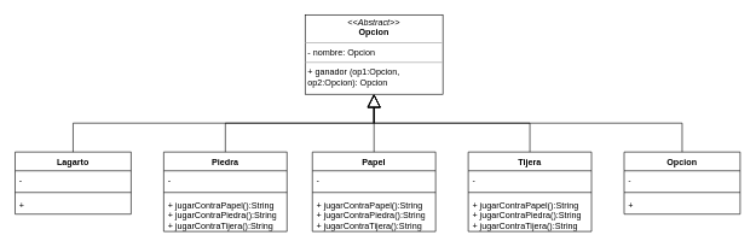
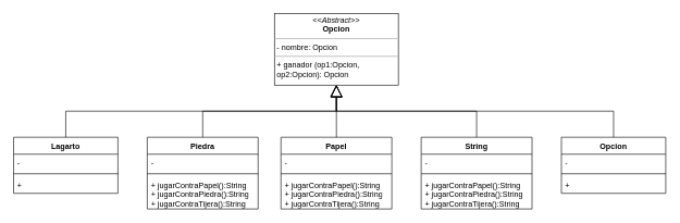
  <mxCell id="0" />
  <mxCell id="1" parent="0" />
  <mxCell id="2" value="&lt;p style=&quot;margin:0px;margin-top:4px;text-align:center;&quot;&gt;&lt;i&gt;&amp;lt;&amp;lt;Abstract&amp;gt;&amp;gt;&lt;/i&gt;&lt;br&gt;&lt;b&gt;Opcion&lt;/b&gt;&lt;/p&gt;&lt;hr size=&quot;1&quot;&gt;&lt;p style=&quot;margin:0px;margin-left:4px;&quot;&gt;- nombre: Opcion&lt;br&gt;&lt;/p&gt;&lt;hr size=&quot;1&quot;&gt;&lt;p style=&quot;margin:0px;margin-left:4px;&quot;&gt;+ ganador (op1:Opcion, op2:Opcion): Opcion&lt;/p&gt;" style="verticalAlign=top;align=left;overflow=fill;fontSize=12;fontFamily=Helvetica;html=1;whiteSpace=wrap;" parent="1" vertex="1"><mxGeometry x="420" y="20" width="190" height="110" as="geometry" /></mxCell>
  <mxCell id="3" value="Piedra" style="swimlane;fontStyle=1;align=center;verticalAlign=top;childLayout=stackLayout;horizontal=1;startSize=26;horizontalStack=0;resizeParent=1;resizeParentMax=0;resizeLast=0;collapsible=1;marginBottom=0;whiteSpace=wrap;html=1;" parent="1" vertex="1"><mxGeometry x="225" y="210" width="170" height="110" as="geometry" /></mxCell>
  <mxCell id="4" value="-" style="text;strokeColor=none;fillColor=none;align=left;verticalAlign=top;spacingLeft=4;spacingRight=4;overflow=hidden;rotatable=0;points=[[0,0.5],[1,0.5]];portConstraint=eastwest;whiteSpace=wrap;html=1;" parent="3" vertex="1"><mxGeometry y="26" width="170" height="26" as="geometry" /></mxCell>
  <mxCell id="5" value="" style="line;strokeWidth=1;fillColor=none;align=left;verticalAlign=middle;spacingTop=-1;spacingLeft=3;spacingRight=3;rotatable=0;labelPosition=right;points=[];portConstraint=eastwest;strokeColor=inherit;" parent="3" vertex="1"><mxGeometry y="52" width="170" height="8" as="geometry" /></mxCell>
  <mxCell id="6" value="+ jugarContraPapel():String&lt;br&gt;+ jugarContraPiedra():String&lt;br&gt;+ jugarContraTijera():String" style="text;strokeColor=none;fillColor=none;align=left;verticalAlign=top;spacingLeft=4;spacingRight=4;overflow=hidden;rotatable=0;points=[[0,0.5],[1,0.5]];portConstraint=eastwest;whiteSpace=wrap;html=1;" parent="3" vertex="1"><mxGeometry y="60" width="170" height="50" as="geometry" /></mxCell>
  <mxCell id="7" value="Papel" style="swimlane;fontStyle=1;align=center;verticalAlign=top;childLayout=stackLayout;horizontal=1;startSize=26;horizontalStack=0;resizeParent=1;resizeParentMax=0;resizeLast=0;collapsible=1;marginBottom=0;whiteSpace=wrap;html=1;" parent="1" vertex="1"><mxGeometry x="430" y="210" width="170" height="110" as="geometry" /></mxCell>
  <mxCell id="8" value="-" style="text;strokeColor=none;fillColor=none;align=left;verticalAlign=top;spacingLeft=4;spacingRight=4;overflow=hidden;rotatable=0;points=[[0,0.5],[1,0.5]];portConstraint=eastwest;whiteSpace=wrap;html=1;" parent="7" vertex="1"><mxGeometry y="26" width="170" height="26" as="geometry" /></mxCell>
  <mxCell id="9" value="" style="line;strokeWidth=1;fillColor=none;align=left;verticalAlign=middle;spacingTop=-1;spacingLeft=3;spacingRight=3;rotatable=0;labelPosition=right;points=[];portConstraint=eastwest;strokeColor=inherit;" parent="7" vertex="1"><mxGeometry y="52" width="170" height="8" as="geometry" /></mxCell>
  <mxCell id="10" value="+ jugarContraPapel():String&lt;br&gt;+ jugarContraPiedra():String&lt;br&gt;+ jugarContraTijera():String" style="text;strokeColor=none;fillColor=none;align=left;verticalAlign=top;spacingLeft=4;spacingRight=4;overflow=hidden;rotatable=0;points=[[0,0.5],[1,0.5]];portConstraint=eastwest;whiteSpace=wrap;html=1;" parent="7" vertex="1"><mxGeometry y="60" width="170" height="50" as="geometry" /></mxCell>
- <mxCell id="11" value="Tijera" style="swimlane;fontStyle=1;align=center;verticalAlign=top;childLayout=stackLayout;horizontal=1;startSize=26;horizontalStack=0;resizeParent=1;resizeParentMax=0;resizeLast=0;collapsible=1;marginBottom=0;whiteSpace=wrap;html=1;" parent="1" vertex="1"><mxGeometry x="645" y="210" width="170" height="110" as="geometry" /></mxCell>
+ <mxCell id="11" value="String" style="swimlane;fontStyle=1;align=center;verticalAlign=top;childLayout=stackLayout;horizontal=1;startSize=26;horizontalStack=0;resizeParent=1;resizeParentMax=0;resizeLast=0;collapsible=1;marginBottom=0;whiteSpace=wrap;html=1;" parent="1" vertex="1"><mxGeometry x="645" y="210" width="170" height="110" as="geometry" /></mxCell>
  <mxCell id="12" value="-" style="text;strokeColor=none;fillColor=none;align=left;verticalAlign=top;spacingLeft=4;spacingRight=4;overflow=hidden;rotatable=0;points=[[0,0.5],[1,0.5]];portConstraint=eastwest;whiteSpace=wrap;html=1;" parent="11" vertex="1"><mxGeometry y="26" width="170" height="26" as="geometry" /></mxCell>
  <mxCell id="13" value="" style="line;strokeWidth=1;fillColor=none;align=left;verticalAlign=middle;spacingTop=-1;spacingLeft=3;spacingRight=3;rotatable=0;labelPosition=right;points=[];portConstraint=eastwest;strokeColor=inherit;" parent="11" vertex="1"><mxGeometry y="52" width="170" height="8" as="geometry" /></mxCell>
  <mxCell id="14" value="+ jugarContraPapel():String&lt;br&gt;+ jugarContraPiedra():String&lt;br&gt;+ jugarContraTijera():String" style="text;strokeColor=none;fillColor=none;align=left;verticalAlign=top;spacingLeft=4;spacingRight=4;overflow=hidden;rotatable=0;points=[[0,0.5],[1,0.5]];portConstraint=eastwest;whiteSpace=wrap;html=1;" parent="11" vertex="1"><mxGeometry y="60" width="170" height="50" as="geometry" /></mxCell>
  <mxCell id="15" value="" style="endArrow=block;endSize=16;endFill=0;html=1;rounded=0;entryX=0.5;entryY=1;entryDx=0;entryDy=0;exitX=0.5;exitY=0;exitDx=0;exitDy=0;edgeStyle=orthogonalEdgeStyle;" parent="1" source="3" target="2" edge="1"><mxGeometry width="160" relative="1" as="geometry"><mxPoint x="380" y="370" as="sourcePoint" /><mxPoint x="620" y="290" as="targetPoint" /></mxGeometry></mxCell>
  <mxCell id="16" value="" style="endArrow=block;endSize=16;endFill=0;html=1;rounded=0;entryX=0.5;entryY=1;entryDx=0;entryDy=0;exitX=0.5;exitY=0;exitDx=0;exitDy=0;edgeStyle=orthogonalEdgeStyle;" parent="1" source="11" target="2" edge="1"><mxGeometry width="160" relative="1" as="geometry"><mxPoint x="315" y="220" as="sourcePoint" /><mxPoint x="525" y="140" as="targetPoint" /></mxGeometry></mxCell>
  <mxCell id="17" value="" style="endArrow=block;endSize=16;endFill=0;html=1;rounded=0;entryX=0.5;entryY=1;entryDx=0;entryDy=0;exitX=0.5;exitY=0;exitDx=0;exitDy=0;edgeStyle=orthogonalEdgeStyle;" parent="1" source="7" target="2" edge="1"><mxGeometry width="160" relative="1" as="geometry"><mxPoint x="735" y="220" as="sourcePoint" /><mxPoint x="525" y="140" as="targetPoint" /></mxGeometry></mxCell>
  <mxCell id="18" value="Lagarto" style="swimlane;fontStyle=1;align=center;verticalAlign=top;childLayout=stackLayout;horizontal=1;startSize=26;horizontalStack=0;resizeParent=1;resizeParentMax=0;resizeLast=0;collapsible=1;marginBottom=0;whiteSpace=wrap;html=1;" parent="1" vertex="1"><mxGeometry x="20" y="210" width="160" height="86" as="geometry" /></mxCell>
  <mxCell id="19" value="-" style="text;strokeColor=none;fillColor=none;align=left;verticalAlign=top;spacingLeft=4;spacingRight=4;overflow=hidden;rotatable=0;points=[[0,0.5],[1,0.5]];portConstraint=eastwest;whiteSpace=wrap;html=1;" parent="18" vertex="1"><mxGeometry y="26" width="160" height="26" as="geometry" /></mxCell>
  <mxCell id="20" value="" style="line;strokeWidth=1;fillColor=none;align=left;verticalAlign=middle;spacingTop=-1;spacingLeft=3;spacingRight=3;rotatable=0;labelPosition=right;points=[];portConstraint=eastwest;strokeColor=inherit;" parent="18" vertex="1"><mxGeometry y="52" width="160" height="8" as="geometry" /></mxCell>
  <mxCell id="21" value="+&amp;nbsp;&amp;nbsp;" style="text;strokeColor=none;fillColor=none;align=left;verticalAlign=top;spacingLeft=4;spacingRight=4;overflow=hidden;rotatable=0;points=[[0,0.5],[1,0.5]];portConstraint=eastwest;whiteSpace=wrap;html=1;" parent="18" vertex="1"><mxGeometry y="60" width="160" height="26" as="geometry" /></mxCell>
  <mxCell id="22" value="Opcion" style="swimlane;fontStyle=1;align=center;verticalAlign=top;childLayout=stackLayout;horizontal=1;startSize=26;horizontalStack=0;resizeParent=1;resizeParentMax=0;resizeLast=0;collapsible=1;marginBottom=0;whiteSpace=wrap;html=1;" parent="1" vertex="1"><mxGeometry x="860" y="210" width="160" height="86" as="geometry" /></mxCell>
  <mxCell id="23" value="-" style="text;strokeColor=none;fillColor=none;align=left;verticalAlign=top;spacingLeft=4;spacingRight=4;overflow=hidden;rotatable=0;points=[[0,0.5],[1,0.5]];portConstraint=eastwest;whiteSpace=wrap;html=1;" parent="22" vertex="1"><mxGeometry y="26" width="160" height="26" as="geometry" /></mxCell>
  <mxCell id="24" value="" style="line;strokeWidth=1;fillColor=none;align=left;verticalAlign=middle;spacingTop=-1;spacingLeft=3;spacingRight=3;rotatable=0;labelPosition=right;points=[];portConstraint=eastwest;strokeColor=inherit;" parent="22" vertex="1"><mxGeometry y="52" width="160" height="8" as="geometry" /></mxCell>
  <mxCell id="25" value="+&amp;nbsp;" style="text;strokeColor=none;fillColor=none;align=left;verticalAlign=top;spacingLeft=4;spacingRight=4;overflow=hidden;rotatable=0;points=[[0,0.5],[1,0.5]];portConstraint=eastwest;whiteSpace=wrap;html=1;" parent="22" vertex="1"><mxGeometry y="60" width="160" height="26" as="geometry" /></mxCell>
  <mxCell id="26" value="" style="endArrow=block;endSize=16;endFill=0;html=1;rounded=0;entryX=0.5;entryY=1;entryDx=0;entryDy=0;exitX=0.5;exitY=0;exitDx=0;exitDy=0;edgeStyle=orthogonalEdgeStyle;" parent="1" source="18" target="2" edge="1"><mxGeometry width="160" relative="1" as="geometry"><mxPoint x="315" y="220" as="sourcePoint" /><mxPoint x="525" y="140" as="targetPoint" /></mxGeometry></mxCell>
  <mxCell id="27" value="" style="endArrow=block;endSize=16;endFill=0;html=1;rounded=0;entryX=0.5;entryY=1;entryDx=0;entryDy=0;exitX=0.5;exitY=0;exitDx=0;exitDy=0;edgeStyle=orthogonalEdgeStyle;" parent="1" source="22" target="2" edge="1"><mxGeometry width="160" relative="1" as="geometry"><mxPoint x="735" y="220" as="sourcePoint" /><mxPoint x="525" y="140" as="targetPoint" /></mxGeometry></mxCell>
